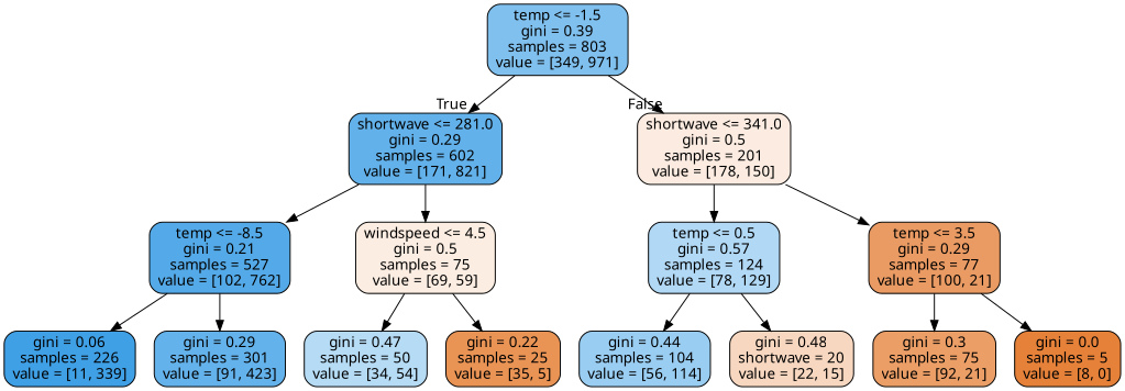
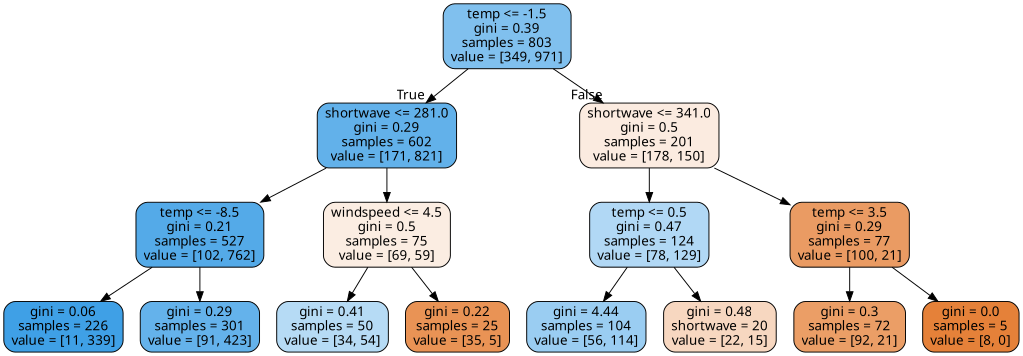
  digraph {
    fontname="Noto Sans"
    node [color=black fontname="Noto Sans" shape=box style="filled, rounded"]
    edge [fontname="Noto Sans"]
    n1 [fillcolor="#80c0ee" label="temp <= -1.5\ngini = 0.39\nsamples = 803\nvalue = [349, 971]"]
    n2 [fillcolor="#62b1ea" label="shortwave <= 281.0\ngini = 0.29\nsamples = 602\nvalue = [171, 821]"]
    n3 [fillcolor="#fbebe0" label="shortwave <= 341.0\ngini = 0.5\nsamples = 201\nvalue = [178, 150]"]
    n4 [fillcolor="#54aae8" label="temp <= -8.5\ngini = 0.21\nsamples = 527\nvalue = [102, 762]"]
    n5 [fillcolor="#fbede2" label="windspeed <= 4.5\ngini = 0.5\nsamples = 75\nvalue = [69, 59]"]
-   n6 [fillcolor="#b1d8f5" label="temp <= 0.5\ngini = 0.57\nsamples = 124\nvalue = [78, 129]"]
+   n6 [fillcolor="#b1d8f5" label="temp <= 0.5\ngini = 0.47\nsamples = 124\nvalue = [78, 129]"]
    n7 [fillcolor="#ea9b63" label="temp <= 3.5\ngini = 0.29\nsamples = 77\nvalue = [100, 21]"]
    n8 [fillcolor="#3fa0e6" label="gini = 0.06\nsamples = 226\nvalue = [11, 339]"]
    n9 [fillcolor="#64b2eb" label="gini = 0.29\nsamples = 301\nvalue = [91, 423]"]
-   n10 [fillcolor="#b6dbf5" label="gini = 0.47\nsamples = 50\nvalue = [34, 54]"]
+   n10 [fillcolor="#b6dbf5" label="gini = 0.41\nsamples = 50\nvalue = [34, 54]"]
    n11 [fillcolor="#e99355" label="gini = 0.22\nsamples = 25\nvalue = [35, 5]"]
-   n12 [fillcolor="#9acdf2" label="gini = 0.44\nsamples = 104\nvalue = [56, 114]"]
+   n12 [fillcolor="#9acdf2" label="gini = 4.44\nsamples = 104\nvalue = [56, 114]"]
    n13 [fillcolor="#f7d7c0" label="gini = 0.48\nshortwave = 20\nvalue = [22, 15]"]
-   n14 [fillcolor="#eb9e66" label="gini = 0.3\nsamples = 75\nvalue = [92, 21]"]
+   n14 [fillcolor="#eb9e66" label="gini = 0.3\nsamples = 72\nvalue = [92, 21]"]
    n15 [fillcolor="#e58139" label="gini = 0.0\nsamples = 5\nvalue = [8, 0]"]
    n1 -> n2 [headlabel=True labelangle=45 labeldistance=2.5]
    n1 -> n3 [headlabel=False labelangle=-45 labeldistance=2.5]
    n2 -> n4
    n2 -> n5
    n3 -> n6
    n3 -> n7
    n4 -> n8
    n4 -> n9
    n5 -> n10
    n5 -> n11
    n6 -> n12
    n6 -> n13
    n7 -> n14
    n7 -> n15
  }
